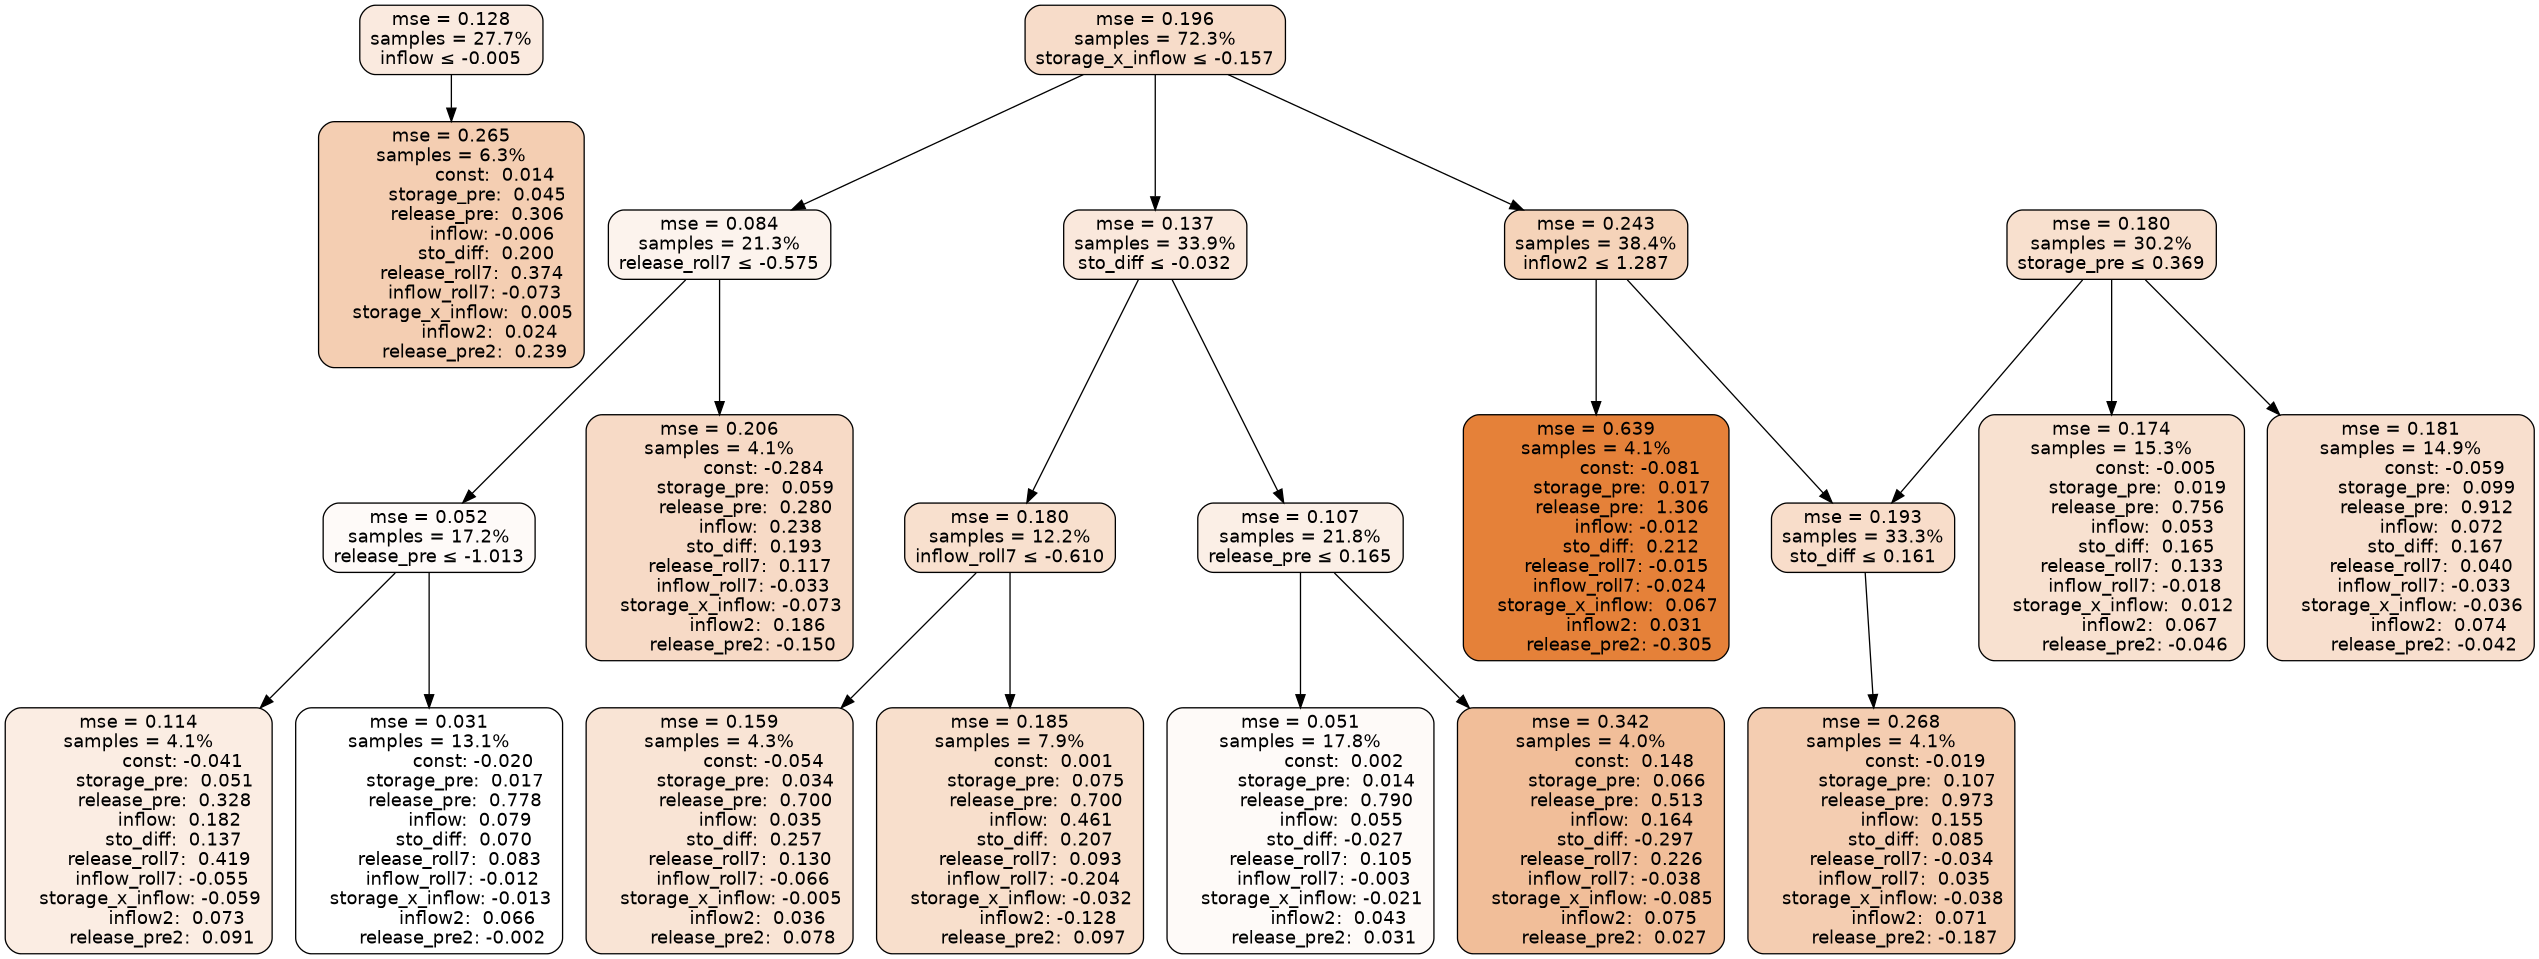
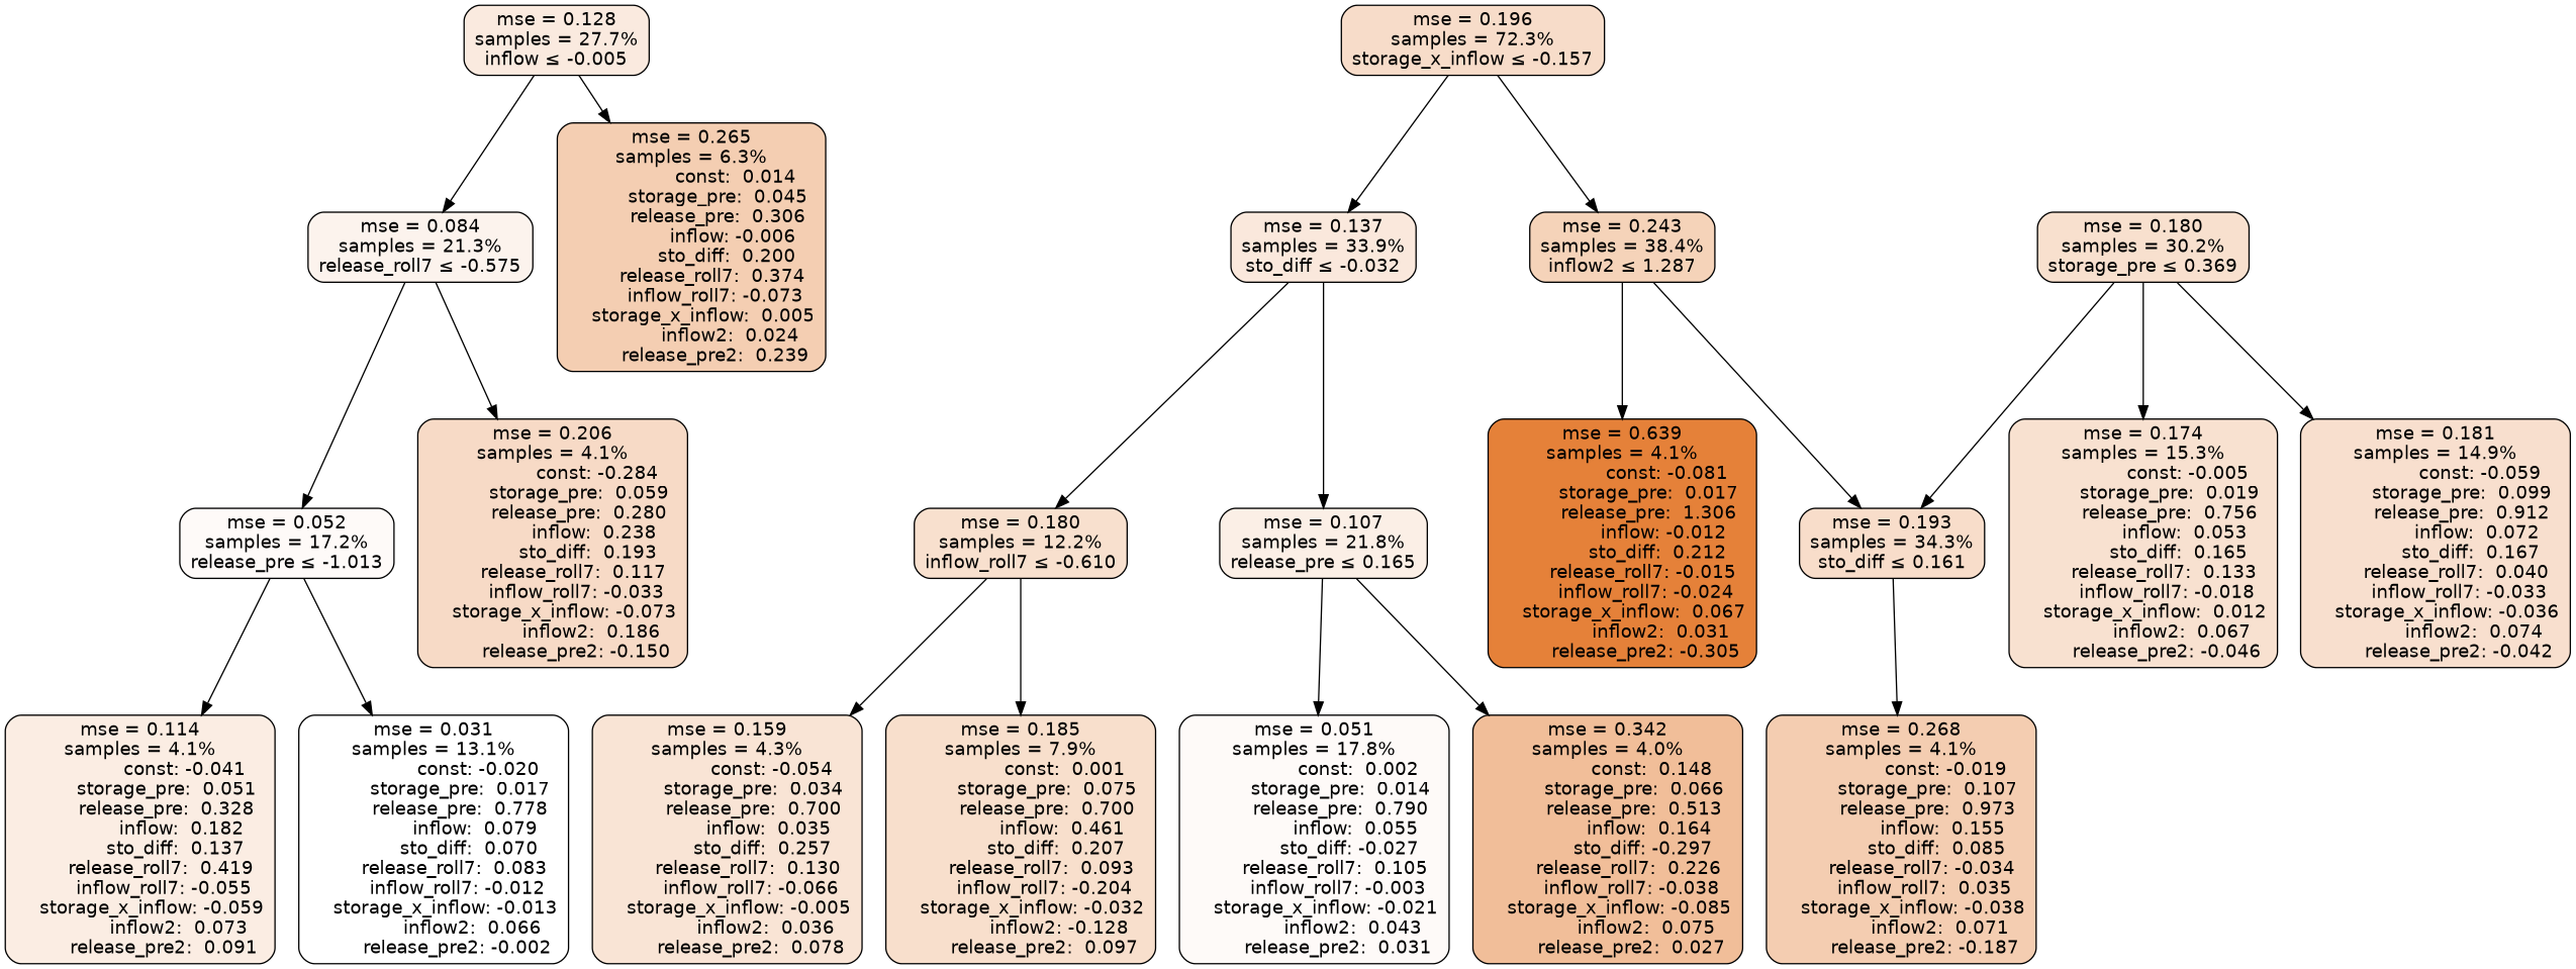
  digraph {
    node [color=black fillcolor="#fefaf8" fontname=helvetica shape=rectangle style="filled, rounded"]
    edge [fontname=helvetica]
    n1 [fillcolor="#faeadf" label="mse = 0.128\nsamples = 27.7%\ninflow &le; -0.005"]
    n2 [fillcolor="#fcf3ed" label="mse = 0.084\nsamples = 21.3%\nrelease_roll7 &le; -0.575"]
    n3 [fillcolor="#f4ceb2" label="mse = 0.265\nsamples = 6.3%\n               const:  0.014\n         storage_pre:  0.045\n         release_pre:  0.306\n              inflow: -0.006\n            sto_diff:  0.200\n       release_roll7:  0.374\n        inflow_roll7: -0.073\n    storage_x_inflow:  0.005\n             inflow2:  0.024\n        release_pre2:  0.239"]
    n4 [fillcolor="#f7dcc9" label="mse = 0.196\nsamples = 72.3%\nstorage_x_inflow &le; -0.157"]
    n5 [fillcolor="#fae8dc" label="mse = 0.137\nsamples = 33.9%\nsto_diff &le; -0.032"]
    n6 [fillcolor="#f5d3b9" label="mse = 0.243\nsamples = 38.4%\ninflow2 &le; 1.287"]
    n7 [label="mse = 0.052\nsamples = 17.2%\nrelease_pre &le; -1.013"]
    n8 [fillcolor="#f7dac6" label="mse = 0.206\nsamples = 4.1%\n               const: -0.284\n         storage_pre:  0.059\n         release_pre:  0.280\n              inflow:  0.238\n            sto_diff:  0.193\n       release_roll7:  0.117\n        inflow_roll7: -0.033\n    storage_x_inflow: -0.073\n             inflow2:  0.186\n        release_pre2: -0.150"]
    n9 [fillcolor="#fbede3" label="mse = 0.114\nsamples = 4.1%\n               const: -0.041\n         storage_pre:  0.051\n         release_pre:  0.328\n              inflow:  0.182\n            sto_diff:  0.137\n       release_roll7:  0.419\n        inflow_roll7: -0.055\n    storage_x_inflow: -0.059\n             inflow2:  0.073\n        release_pre2:  0.091"]
    n10 [fillcolor="#ffffff" label="mse = 0.031\nsamples = 13.1%\n               const: -0.020\n         storage_pre:  0.017\n         release_pre:  0.778\n              inflow:  0.079\n            sto_diff:  0.070\n       release_roll7:  0.083\n        inflow_roll7: -0.012\n    storage_x_inflow: -0.013\n             inflow2:  0.066\n        release_pre2: -0.002"]
    n11 [fillcolor="#f8e0ce" label="mse = 0.180\nsamples = 12.2%\ninflow_roll7 &le; -0.610"]
    n12 [fillcolor="#fbefe6" label="mse = 0.107\nsamples = 21.8%\nrelease_pre &le; 0.165"]
-   n13 [fillcolor="#f8ddca" label="mse = 0.193\nsamples = 33.3%\nsto_diff &le; 0.161"]
+   n13 [fillcolor="#f8ddca" label="mse = 0.193\nsamples = 34.3%\nsto_diff &le; 0.161"]
    n14 [fillcolor="#e58139" label="mse = 0.639\nsamples = 4.1%\n               const: -0.081\n         storage_pre:  0.017\n         release_pre:  1.306\n              inflow: -0.012\n            sto_diff:  0.212\n       release_roll7: -0.015\n        inflow_roll7: -0.024\n    storage_x_inflow:  0.067\n             inflow2:  0.031\n        release_pre2: -0.305"]
    n15 [fillcolor="#f9e4d5" label="mse = 0.159\nsamples = 4.3%\n               const: -0.054\n         storage_pre:  0.034\n         release_pre:  0.700\n              inflow:  0.035\n            sto_diff:  0.257\n       release_roll7:  0.130\n        inflow_roll7: -0.066\n    storage_x_inflow: -0.005\n             inflow2:  0.036\n        release_pre2:  0.078"]
    n16 [fillcolor="#f8dfcc" label="mse = 0.185\nsamples = 7.9%\n               const:  0.001\n         storage_pre:  0.075\n         release_pre:  0.700\n              inflow:  0.461\n            sto_diff:  0.207\n       release_roll7:  0.093\n        inflow_roll7: -0.204\n    storage_x_inflow: -0.032\n             inflow2: -0.128\n        release_pre2:  0.097"]
    n17 [label="mse = 0.051\nsamples = 17.8%\n               const:  0.002\n         storage_pre:  0.014\n         release_pre:  0.790\n              inflow:  0.055\n            sto_diff: -0.027\n       release_roll7:  0.105\n        inflow_roll7: -0.003\n    storage_x_inflow: -0.021\n             inflow2:  0.043\n        release_pre2:  0.031"]
    n18 [fillcolor="#f1be99" label="mse = 0.342\nsamples = 4.0%\n               const:  0.148\n         storage_pre:  0.066\n         release_pre:  0.513\n              inflow:  0.164\n            sto_diff: -0.297\n       release_roll7:  0.226\n        inflow_roll7: -0.038\n    storage_x_inflow: -0.085\n             inflow2:  0.075\n        release_pre2:  0.027"]
    n19 [fillcolor="#f4cdb1" label="mse = 0.268\nsamples = 4.1%\n               const: -0.019\n         storage_pre:  0.107\n         release_pre:  0.973\n              inflow:  0.155\n            sto_diff:  0.085\n       release_roll7: -0.034\n        inflow_roll7:  0.035\n    storage_x_inflow: -0.038\n             inflow2:  0.071\n        release_pre2: -0.187"]
    n20 [fillcolor="#f8e0ce" label="mse = 0.180\nsamples = 30.2%\nstorage_pre &le; 0.369"]
    n21 [fillcolor="#f8e1d0" label="mse = 0.174\nsamples = 15.3%\n               const: -0.005\n         storage_pre:  0.019\n         release_pre:  0.756\n              inflow:  0.053\n            sto_diff:  0.165\n       release_roll7:  0.133\n        inflow_roll7: -0.018\n    storage_x_inflow:  0.012\n             inflow2:  0.067\n        release_pre2: -0.046"]
    n22 [fillcolor="#f8dfce" label="mse = 0.181\nsamples = 14.9%\n               const: -0.059\n         storage_pre:  0.099\n         release_pre:  0.912\n              inflow:  0.072\n            sto_diff:  0.167\n       release_roll7:  0.040\n        inflow_roll7: -0.033\n    storage_x_inflow: -0.036\n             inflow2:  0.074\n        release_pre2: -0.042"]
-   n4 -> n2
+   n1 -> n2
    n1 -> n3
    n2 -> n7
    n2 -> n8
    n4 -> n5
    n4 -> n6
    n5 -> n11
    n5 -> n12
    n6 -> n13
    n6 -> n14
    n7 -> n9
    n7 -> n10
    n11 -> n15
    n11 -> n16
    n12 -> n17
    n12 -> n18
    n13 -> n19
    n20 -> n13
    n20 -> n21
    n20 -> n22
  }
